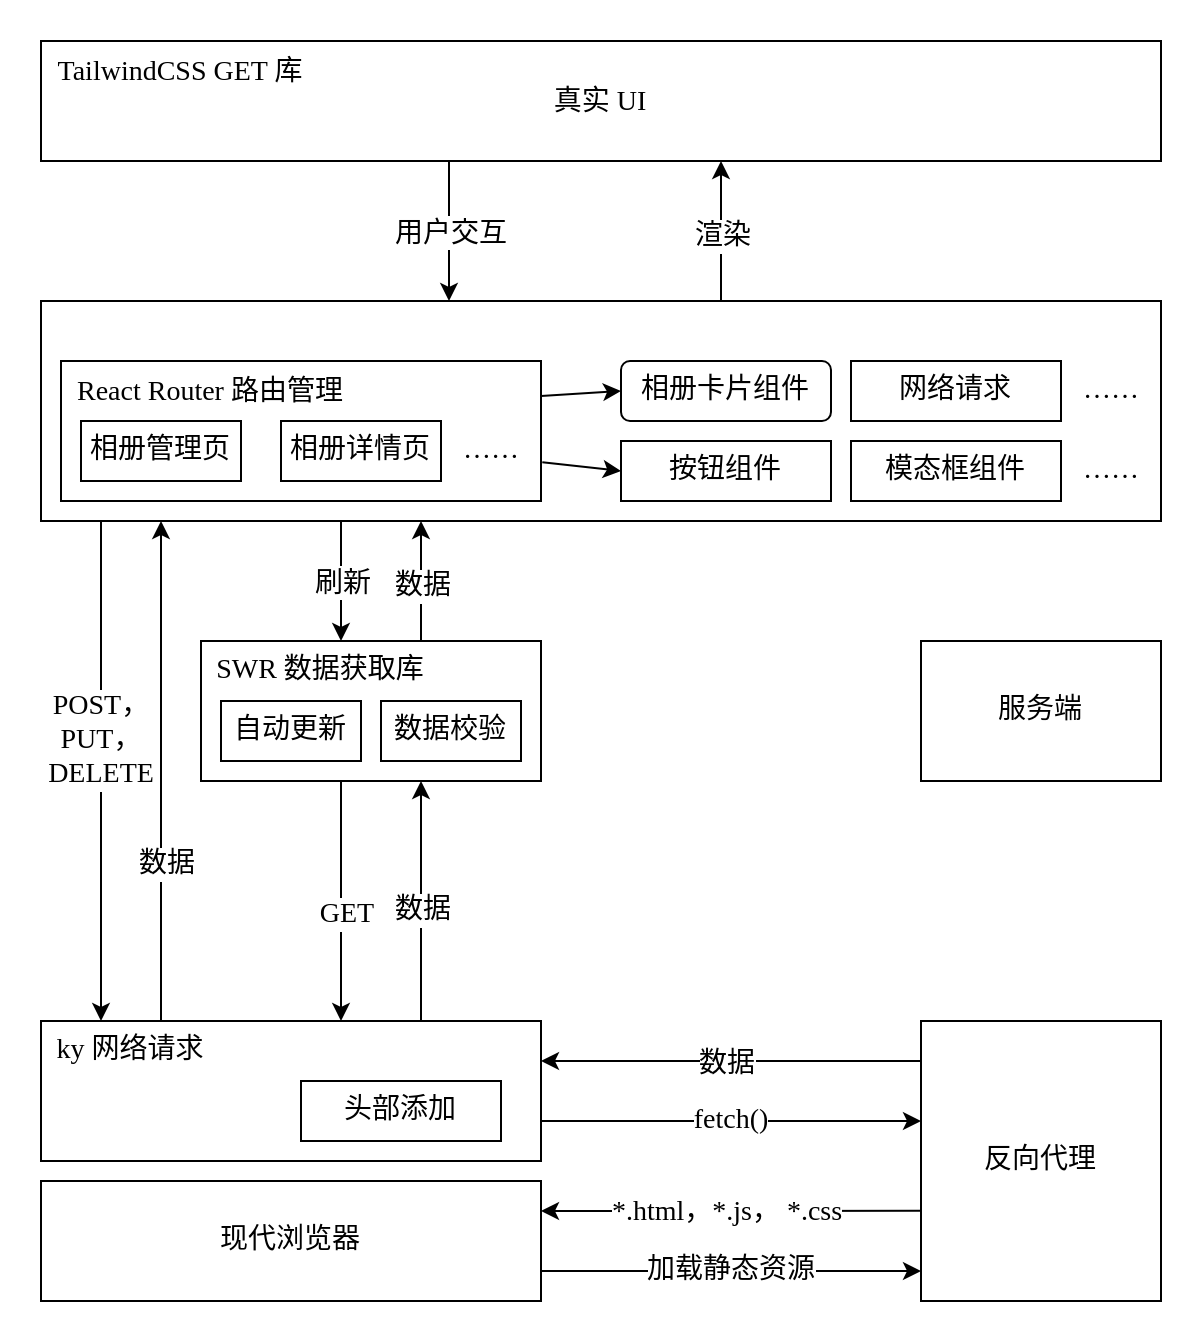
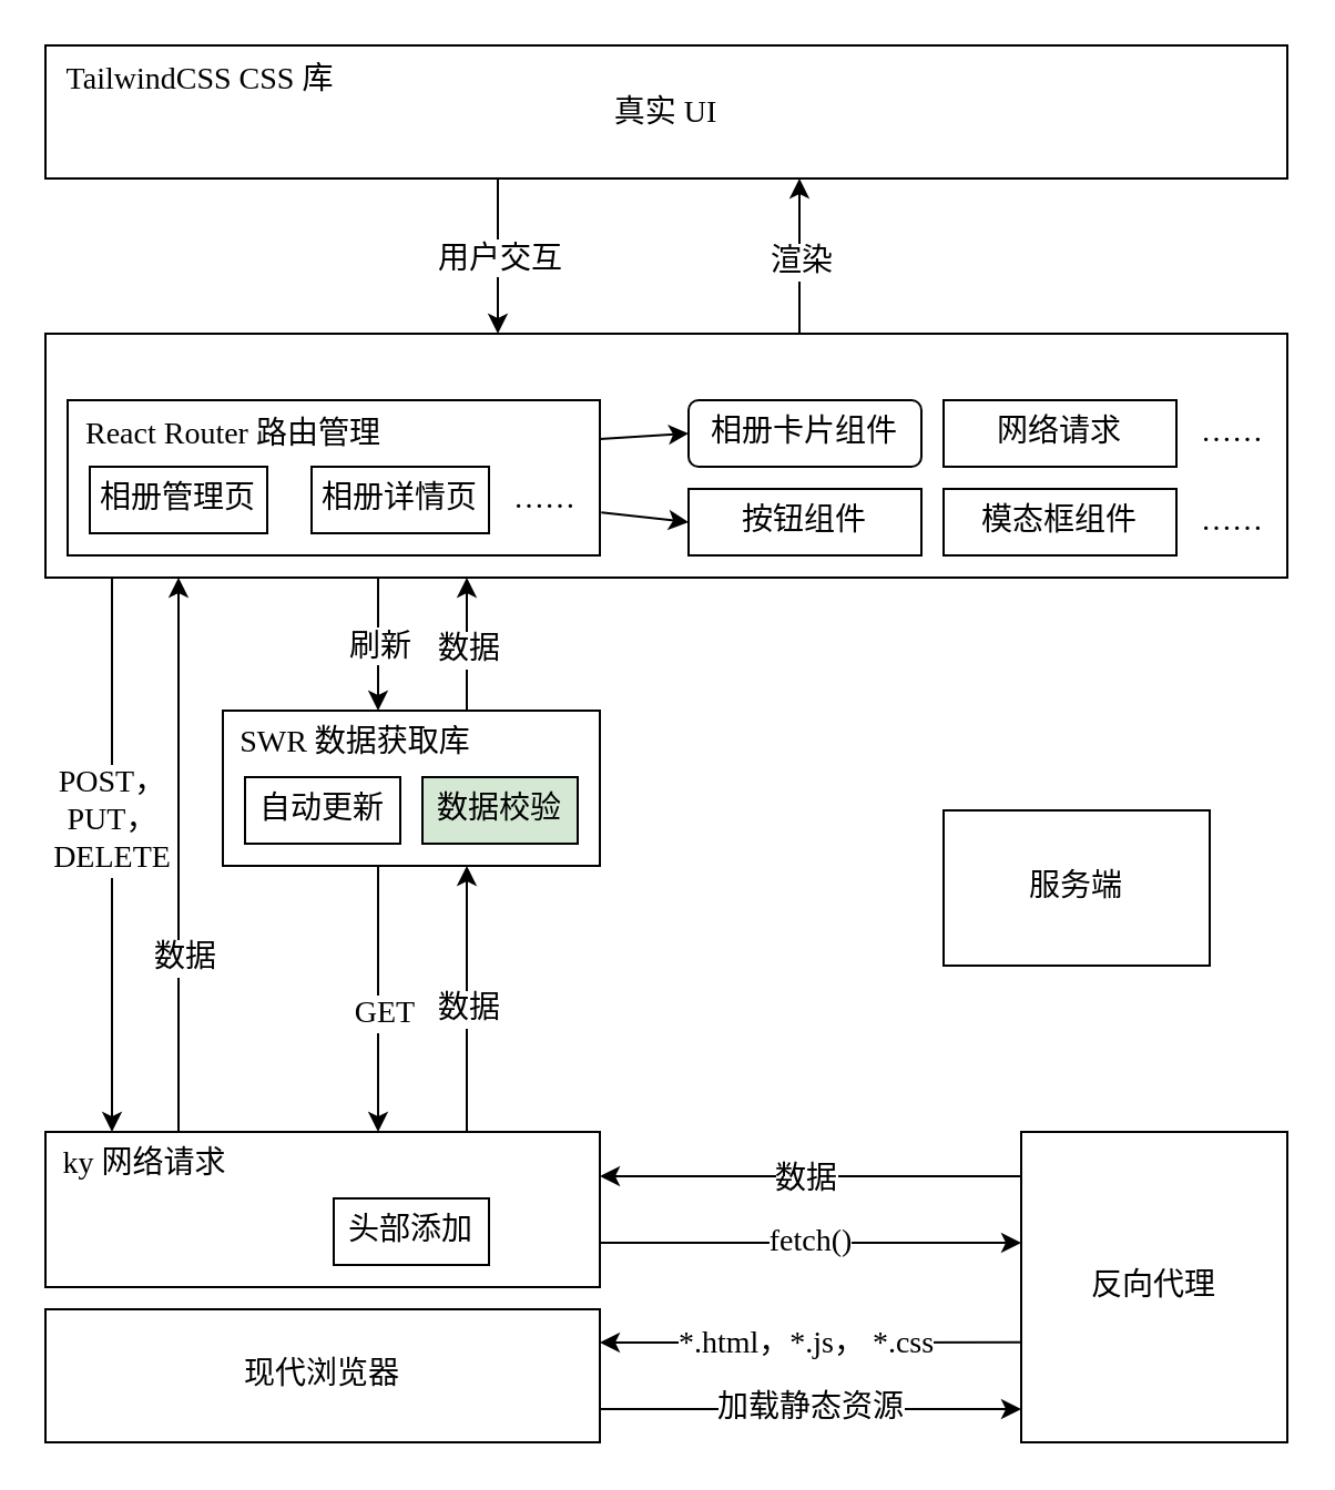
  <mxCell id="0" />
  <mxCell id="1" parent="0" />
  <mxCell id="2" value="&lt;font face=&quot;宋体&quot; style=&quot;font-size: 14px;&quot;&gt;现代浏览器&lt;/font&gt;" style="rounded=0;whiteSpace=wrap;html=1;" vertex="1" parent="1"><mxGeometry x="20" y="590" width="250" height="60" as="geometry" /></mxCell>
  <mxCell id="3" value="&lt;font face=&quot;宋体&quot; style=&quot;font-size: 14px;&quot;&gt;反向代理&lt;/font&gt;" style="rounded=0;whiteSpace=wrap;html=1;" vertex="1" parent="1"><mxGeometry x="460" y="510" width="120" height="140" as="geometry" /></mxCell>
  <mxCell id="4" value="&lt;font face=&quot;宋体&quot; style=&quot;font-size: 14px;&quot;&gt;加载静态资源&lt;/font&gt;" style="endArrow=classic;html=1;rounded=0;exitX=1;exitY=0.75;exitDx=0;exitDy=0;" edge="1" parent="1" source="2"><mxGeometry width="50" height="50" relative="1" as="geometry"><mxPoint x="280" y="590" as="sourcePoint" /><mxPoint x="460" y="635" as="targetPoint" /></mxGeometry></mxCell>
  <mxCell id="5" value="" style="endArrow=classic;html=1;rounded=0;entryX=1;entryY=0.25;entryDx=0;entryDy=0;exitX=0;exitY=0.833;exitDx=0;exitDy=0;exitPerimeter=0;" edge="1" parent="1" target="2"><mxGeometry width="50" height="50" relative="1" as="geometry"><mxPoint x="460" y="604.91" as="sourcePoint" /><mxPoint x="330" y="540" as="targetPoint" /></mxGeometry></mxCell>
  <mxCell id="6" value="&lt;span style=&quot;font-size: 14px;&quot;&gt;&lt;font face=&quot;Times New Roman&quot;&gt;*.html&lt;/font&gt;&lt;font face=&quot;宋体&quot;&gt;，*&lt;/font&gt;&lt;font face=&quot;Times New Roman&quot;&gt;.js， *.css&lt;/font&gt;&lt;/span&gt;" style="edgeLabel;html=1;align=center;verticalAlign=middle;resizable=0;points=[];" vertex="1" connectable="0" parent="5"><mxGeometry x="0.2" relative="1" as="geometry"><mxPoint x="16" as="offset" /></mxGeometry></mxCell>
  <mxCell id="7" value="" style="rounded=0;whiteSpace=wrap;html=1;" vertex="1" parent="1"><mxGeometry x="20" y="510" width="250" height="70" as="geometry" /></mxCell>
  <mxCell id="8" value="" style="rounded=0;whiteSpace=wrap;html=1;" vertex="1" parent="1"><mxGeometry x="100" y="320" width="170" height="70" as="geometry" /></mxCell>
  <mxCell id="9" value="&lt;font face=&quot;Times New Roman&quot;&gt;&lt;span style=&quot;font-size: 14px;&quot;&gt;fetch()&lt;/span&gt;&lt;/font&gt;" style="endArrow=classic;html=1;rounded=0;" edge="1" parent="1"><mxGeometry x="0.005" width="50" height="50" relative="1" as="geometry"><mxPoint x="270" y="560" as="sourcePoint" /><mxPoint x="460" y="560" as="targetPoint" /><mxPoint as="offset" /></mxGeometry></mxCell>
  <mxCell id="10" value="" style="endArrow=classic;html=1;rounded=0;" edge="1" parent="1"><mxGeometry width="50" height="50" relative="1" as="geometry"><mxPoint x="460" y="530" as="sourcePoint" /><mxPoint x="270" y="530" as="targetPoint" /></mxGeometry></mxCell>
  <mxCell id="11" value="&lt;span style=&quot;font-size: 14px;&quot;&gt;&lt;font face=&quot;宋体&quot;&gt;数据&lt;/font&gt;&lt;/span&gt;" style="edgeLabel;html=1;align=center;verticalAlign=middle;resizable=0;points=[];" vertex="1" connectable="0" parent="10"><mxGeometry x="0.2" relative="1" as="geometry"><mxPoint x="16" as="offset" /></mxGeometry></mxCell>
  <mxCell id="12" value="" style="rounded=0;whiteSpace=wrap;html=1;" vertex="1" parent="1"><mxGeometry x="20" y="150" width="560" height="110" as="geometry" /></mxCell>
  <mxCell id="13" value="&lt;font face=&quot;Times New Roman&quot; style=&quot;font-size: 14px;&quot;&gt;ky &lt;/font&gt;&lt;font face=&quot;宋体&quot; style=&quot;font-size: 14px;&quot;&gt;网络请求&lt;/font&gt;" style="text;html=1;strokeColor=none;fillColor=none;align=center;verticalAlign=middle;whiteSpace=wrap;rounded=0;" vertex="1" parent="1"><mxGeometry x="20" y="510" width="90" height="30" as="geometry" /></mxCell>
- <mxCell id="14" value="&lt;font style=&quot;font-size: 14px;&quot; face=&quot;宋体&quot;&gt;头部添加&lt;/font&gt;" style="rounded=0;whiteSpace=wrap;html=1;" vertex="1" parent="1"><mxGeometry x="150" y="540" width="100" height="30" as="geometry" /></mxCell>
+ <mxCell id="14" value="&lt;font style=&quot;font-size: 14px;&quot; face=&quot;宋体&quot;&gt;头部添加&lt;/font&gt;" style="rounded=0;whiteSpace=wrap;html=1;" vertex="1" parent="1"><mxGeometry x="150" y="540" width="70" height="30" as="geometry" /></mxCell>
  <mxCell id="15" value="&lt;font face=&quot;Times New Roman&quot; style=&quot;font-size: 14px;&quot;&gt;SWR &lt;/font&gt;&lt;font face=&quot;宋体&quot; style=&quot;font-size: 14px;&quot;&gt;数据获取库&lt;/font&gt;" style="text;html=1;strokeColor=none;fillColor=none;align=center;verticalAlign=middle;whiteSpace=wrap;rounded=0;" vertex="1" parent="1"><mxGeometry x="100" y="320" width="120" height="30" as="geometry" /></mxCell>
  <mxCell id="16" value="&lt;font style=&quot;font-size: 14px;&quot; face=&quot;宋体&quot;&gt;自动更新&lt;/font&gt;" style="rounded=0;whiteSpace=wrap;html=1;" vertex="1" parent="1"><mxGeometry x="110" y="350" width="70" height="30" as="geometry" /></mxCell>
- <mxCell id="17" value="&lt;font style=&quot;font-size: 14px;&quot; face=&quot;宋体&quot;&gt;数据校验&lt;/font&gt;" style="rounded=0;whiteSpace=wrap;html=1;" vertex="1" parent="1"><mxGeometry x="190" y="350" width="70" height="30" as="geometry" /></mxCell>
+ <mxCell id="17" value="&lt;font style=&quot;font-size: 14px;&quot; face=&quot;宋体&quot;&gt;数据校验&lt;/font&gt;" style="rounded=0;whiteSpace=wrap;html=1;fillColor=#d5e8d4;" vertex="1" parent="1"><mxGeometry x="190" y="350" width="70" height="30" as="geometry" /></mxCell>
  <mxCell id="18" value="&lt;font face=&quot;宋体&quot; style=&quot;font-size: 14px;&quot;&gt;POST，&lt;br&gt;PUT，&lt;br&gt;DELETE&lt;/font&gt;" style="endArrow=classic;html=1;rounded=0;" edge="1" parent="1"><mxGeometry x="-0.12" width="50" height="50" relative="1" as="geometry"><mxPoint x="50" y="260" as="sourcePoint" /><mxPoint x="50" y="510" as="targetPoint" /><mxPoint as="offset" /></mxGeometry></mxCell>
  <mxCell id="19" value="" style="endArrow=classic;html=1;rounded=0;" edge="1" parent="1"><mxGeometry width="50" height="50" relative="1" as="geometry"><mxPoint x="80" y="510" as="sourcePoint" /><mxPoint x="80" y="260" as="targetPoint" /></mxGeometry></mxCell>
  <mxCell id="20" value="&lt;font face=&quot;宋体&quot; style=&quot;font-size: 14px;&quot;&gt;数据&lt;/font&gt;" style="edgeLabel;html=1;align=center;verticalAlign=middle;resizable=0;points=[];" vertex="1" connectable="0" parent="19"><mxGeometry x="-0.372" y="-2" relative="1" as="geometry"><mxPoint as="offset" /></mxGeometry></mxCell>
  <mxCell id="21" value="" style="edgeStyle=none;orthogonalLoop=1;jettySize=auto;html=1;rounded=0;" edge="1" parent="1"><mxGeometry width="100" relative="1" as="geometry"><mxPoint x="170" y="390" as="sourcePoint" /><mxPoint x="170" y="510" as="targetPoint" /><Array as="points" /></mxGeometry></mxCell>
  <mxCell id="22" value="&lt;font style=&quot;font-size: 14px;&quot; face=&quot;Times New Roman&quot;&gt;GET&lt;/font&gt;" style="edgeLabel;html=1;align=center;verticalAlign=middle;resizable=0;points=[];" vertex="1" connectable="0" parent="21"><mxGeometry x="0.093" y="2" relative="1" as="geometry"><mxPoint as="offset" /></mxGeometry></mxCell>
  <mxCell id="23" value="" style="edgeStyle=none;orthogonalLoop=1;jettySize=auto;html=1;rounded=0;" edge="1" parent="1"><mxGeometry width="100" relative="1" as="geometry"><mxPoint x="210" y="510" as="sourcePoint" /><mxPoint x="210" y="390" as="targetPoint" /><Array as="points" /></mxGeometry></mxCell>
  <mxCell id="24" value="&lt;font face=&quot;宋体&quot; style=&quot;font-size: 14px;&quot;&gt;数据&lt;/font&gt;" style="edgeLabel;html=1;align=center;verticalAlign=middle;resizable=0;points=[];" vertex="1" connectable="0" parent="23"><mxGeometry x="-0.065" relative="1" as="geometry"><mxPoint as="offset" /></mxGeometry></mxCell>
- <mxCell id="25" value="&lt;font face=&quot;宋体&quot;&gt;&lt;span style=&quot;font-size: 14px;&quot;&gt;服务端&lt;/span&gt;&lt;/font&gt;" style="rounded=0;whiteSpace=wrap;html=1;" vertex="1" parent="1"><mxGeometry x="460" y="320" width="120" height="70" as="geometry" /></mxCell>
+ <mxCell id="25" value="&lt;font face=&quot;宋体&quot;&gt;&lt;span style=&quot;font-size: 14px;&quot;&gt;服务端&lt;/span&gt;&lt;/font&gt;" style="rounded=0;whiteSpace=wrap;html=1;" vertex="1" parent="1"><mxGeometry x="425" y="365" width="120" height="70" as="geometry" /></mxCell>
  <mxCell id="26" value="" style="edgeStyle=none;orthogonalLoop=1;jettySize=auto;html=1;rounded=0;" edge="1" parent="1"><mxGeometry width="100" relative="1" as="geometry"><mxPoint x="210" y="320" as="sourcePoint" /><mxPoint x="210" y="260" as="targetPoint" /><Array as="points" /></mxGeometry></mxCell>
  <mxCell id="27" value="&lt;font face=&quot;宋体&quot; style=&quot;font-size: 14px;&quot;&gt;数据&lt;/font&gt;" style="edgeLabel;html=1;align=center;verticalAlign=middle;resizable=0;points=[];" vertex="1" connectable="0" parent="26"><mxGeometry x="-0.065" relative="1" as="geometry"><mxPoint as="offset" /></mxGeometry></mxCell>
  <mxCell id="28" value="" style="rounded=0;whiteSpace=wrap;html=1;" vertex="1" parent="1"><mxGeometry x="30" y="180" width="240" height="70" as="geometry" /></mxCell>
  <mxCell id="29" value="&lt;span style=&quot;font-size: 14px;&quot;&gt;&lt;font face=&quot;Times New Roman&quot;&gt;React Router &lt;/font&gt;&lt;font face=&quot;宋体&quot;&gt;路由管理&lt;/font&gt;&lt;/span&gt;" style="text;html=1;strokeColor=none;fillColor=none;align=center;verticalAlign=middle;whiteSpace=wrap;rounded=0;" vertex="1" parent="1"><mxGeometry x="30" y="180" width="150" height="30" as="geometry" /></mxCell>
  <mxCell id="30" value="&lt;font face=&quot;宋体&quot;&gt;&lt;span style=&quot;font-size: 14px;&quot;&gt;相册管理页&lt;/span&gt;&lt;/font&gt;" style="rounded=0;whiteSpace=wrap;html=1;" vertex="1" parent="1"><mxGeometry x="40" y="210" width="80" height="30" as="geometry" /></mxCell>
  <mxCell id="31" value="" style="edgeStyle=none;orthogonalLoop=1;jettySize=auto;html=1;rounded=0;" edge="1" parent="1"><mxGeometry width="100" relative="1" as="geometry"><mxPoint x="170" y="260" as="sourcePoint" /><mxPoint x="170" y="320" as="targetPoint" /><Array as="points" /></mxGeometry></mxCell>
  <mxCell id="32" value="&lt;span style=&quot;font-size: 14px;&quot;&gt;&lt;font face=&quot;宋体&quot;&gt;刷新&lt;/font&gt;&lt;/span&gt;" style="edgeLabel;html=1;align=center;verticalAlign=middle;resizable=0;points=[];" vertex="1" connectable="0" parent="31"><mxGeometry x="0.093" y="2" relative="1" as="geometry"><mxPoint x="-2" y="-3" as="offset" /></mxGeometry></mxCell>
  <mxCell id="33" value="&lt;font face=&quot;宋体&quot;&gt;&lt;span style=&quot;font-size: 14px;&quot;&gt;相册详情页&lt;/span&gt;&lt;/font&gt;" style="rounded=0;whiteSpace=wrap;html=1;" vertex="1" parent="1"><mxGeometry x="140" y="210" width="80" height="30" as="geometry" /></mxCell>
  <mxCell id="34" value="&lt;font face=&quot;宋体&quot; style=&quot;font-size: 14px;&quot;&gt;……&lt;/font&gt;" style="text;html=1;align=center;verticalAlign=middle;resizable=0;points=[];autosize=1;strokeColor=none;fillColor=none;" vertex="1" parent="1"><mxGeometry x="220" y="210" width="50" height="30" as="geometry" /></mxCell>
  <mxCell id="35" value="&lt;font face=&quot;宋体&quot;&gt;&lt;span style=&quot;font-size: 14px;&quot;&gt;相册卡片组件&lt;/span&gt;&lt;/font&gt;" style="whiteSpace=wrap;html=1;rounded=1;" vertex="1" parent="1"><mxGeometry x="310" y="180" width="105" height="30" as="geometry" /></mxCell>
  <mxCell id="36" value="&lt;font face=&quot;宋体&quot;&gt;&lt;span style=&quot;font-size: 14px;&quot;&gt;按钮组件&lt;/span&gt;&lt;/font&gt;" style="rounded=0;whiteSpace=wrap;html=1;" vertex="1" parent="1"><mxGeometry x="310" y="220" width="105" height="30" as="geometry" /></mxCell>
  <mxCell id="37" value="&lt;font face=&quot;宋体&quot;&gt;&lt;span style=&quot;font-size: 14px;&quot;&gt;模态框组件&lt;/span&gt;&lt;/font&gt;" style="rounded=0;whiteSpace=wrap;html=1;" vertex="1" parent="1"><mxGeometry x="425" y="220" width="105" height="30" as="geometry" /></mxCell>
  <mxCell id="38" value="&lt;font face=&quot;宋体&quot; style=&quot;font-size: 14px;&quot;&gt;……&lt;/font&gt;" style="text;html=1;align=center;verticalAlign=middle;resizable=0;points=[];autosize=1;strokeColor=none;fillColor=none;" vertex="1" parent="1"><mxGeometry x="530" y="220" width="50" height="30" as="geometry" /></mxCell>
  <mxCell id="39" value="&lt;font face=&quot;宋体&quot;&gt;&lt;span style=&quot;font-size: 14px;&quot;&gt;网络请求&lt;/span&gt;&lt;/font&gt;" style="rounded=0;whiteSpace=wrap;html=1;" vertex="1" parent="1"><mxGeometry x="425" y="180" width="105" height="30" as="geometry" /></mxCell>
  <mxCell id="40" value="&lt;font face=&quot;宋体&quot; style=&quot;font-size: 14px;&quot;&gt;……&lt;/font&gt;" style="text;html=1;align=center;verticalAlign=middle;resizable=0;points=[];autosize=1;strokeColor=none;fillColor=none;" vertex="1" parent="1"><mxGeometry x="530" y="180" width="50" height="30" as="geometry" /></mxCell>
  <mxCell id="41" value="&lt;span style=&quot;font-size: 14px;&quot;&gt;&lt;font face=&quot;宋体&quot;&gt;真实&lt;/font&gt;&lt;font face=&quot;Times New Roman&quot;&gt; &lt;/font&gt;&lt;font face=&quot;宋体&quot;&gt;UI&lt;/font&gt;&lt;/span&gt;" style="rounded=0;whiteSpace=wrap;html=1;" vertex="1" parent="1"><mxGeometry x="20" y="20" width="560" height="60" as="geometry" /></mxCell>
  <mxCell id="42" value="" style="edgeStyle=none;orthogonalLoop=1;jettySize=auto;html=1;rounded=0;" edge="1" parent="1"><mxGeometry width="100" relative="1" as="geometry"><mxPoint x="360" y="150" as="sourcePoint" /><mxPoint x="360" y="80" as="targetPoint" /><Array as="points" /></mxGeometry></mxCell>
  <mxCell id="43" value="&lt;font face=&quot;宋体&quot; style=&quot;font-size: 14px;&quot;&gt;渲染&lt;/font&gt;" style="edgeLabel;html=1;align=center;verticalAlign=middle;resizable=0;points=[];" vertex="1" connectable="0" parent="42"><mxGeometry x="-0.065" relative="1" as="geometry"><mxPoint as="offset" /></mxGeometry></mxCell>
  <mxCell id="44" value="" style="edgeStyle=none;orthogonalLoop=1;jettySize=auto;html=1;rounded=0;" edge="1" parent="1"><mxGeometry width="100" relative="1" as="geometry"><mxPoint x="224" y="80" as="sourcePoint" /><mxPoint x="224" y="150" as="targetPoint" /><Array as="points" /></mxGeometry></mxCell>
  <mxCell id="45" value="&lt;span style=&quot;font-size: 14px;&quot;&gt;&lt;font face=&quot;宋体&quot;&gt;用户交互&lt;/font&gt;&lt;/span&gt;" style="edgeLabel;html=1;align=center;verticalAlign=middle;resizable=0;points=[];" vertex="1" connectable="0" parent="44"><mxGeometry x="0.093" y="2" relative="1" as="geometry"><mxPoint x="-2" y="-3" as="offset" /></mxGeometry></mxCell>
  <mxCell id="46" value="" style="endArrow=classic;html=1;rounded=0;exitX=1.013;exitY=0.689;exitDx=0;exitDy=0;exitPerimeter=0;entryX=0;entryY=0.5;entryDx=0;entryDy=0;" edge="1" parent="1" source="34" target="36"><mxGeometry width="50" height="50" relative="1" as="geometry"><mxPoint x="260" y="340" as="sourcePoint" /><mxPoint x="310" y="210" as="targetPoint" /></mxGeometry></mxCell>
  <mxCell id="47" value="" style="endArrow=classic;html=1;rounded=0;exitX=1;exitY=0.25;exitDx=0;exitDy=0;entryX=0;entryY=0.5;entryDx=0;entryDy=0;" edge="1" parent="1" source="28" target="35"><mxGeometry width="50" height="50" relative="1" as="geometry"><mxPoint x="270" y="198" as="sourcePoint" /><mxPoint x="310" y="220" as="targetPoint" /></mxGeometry></mxCell>
- <mxCell id="48" value="&lt;span style=&quot;font-size: 14px;&quot;&gt;&lt;font face=&quot;Times New Roman&quot;&gt;TailwindCSS GET &lt;/font&gt;&lt;font face=&quot;宋体&quot;&gt;库&lt;/font&gt;&lt;/span&gt;" style="text;html=1;strokeColor=none;fillColor=none;align=center;verticalAlign=middle;whiteSpace=wrap;rounded=0;" vertex="1" parent="1"><mxGeometry x="20" y="20" width="140" height="30" as="geometry" /></mxCell>
+ <mxCell id="48" value="&lt;span style=&quot;font-size: 14px;&quot;&gt;&lt;font face=&quot;Times New Roman&quot;&gt;TailwindCSS CSS &lt;/font&gt;&lt;font face=&quot;宋体&quot;&gt;库&lt;/font&gt;&lt;/span&gt;" style="text;html=1;strokeColor=none;fillColor=none;align=center;verticalAlign=middle;whiteSpace=wrap;rounded=0;" vertex="1" parent="1"><mxGeometry x="20" y="20" width="140" height="30" as="geometry" /></mxCell>
